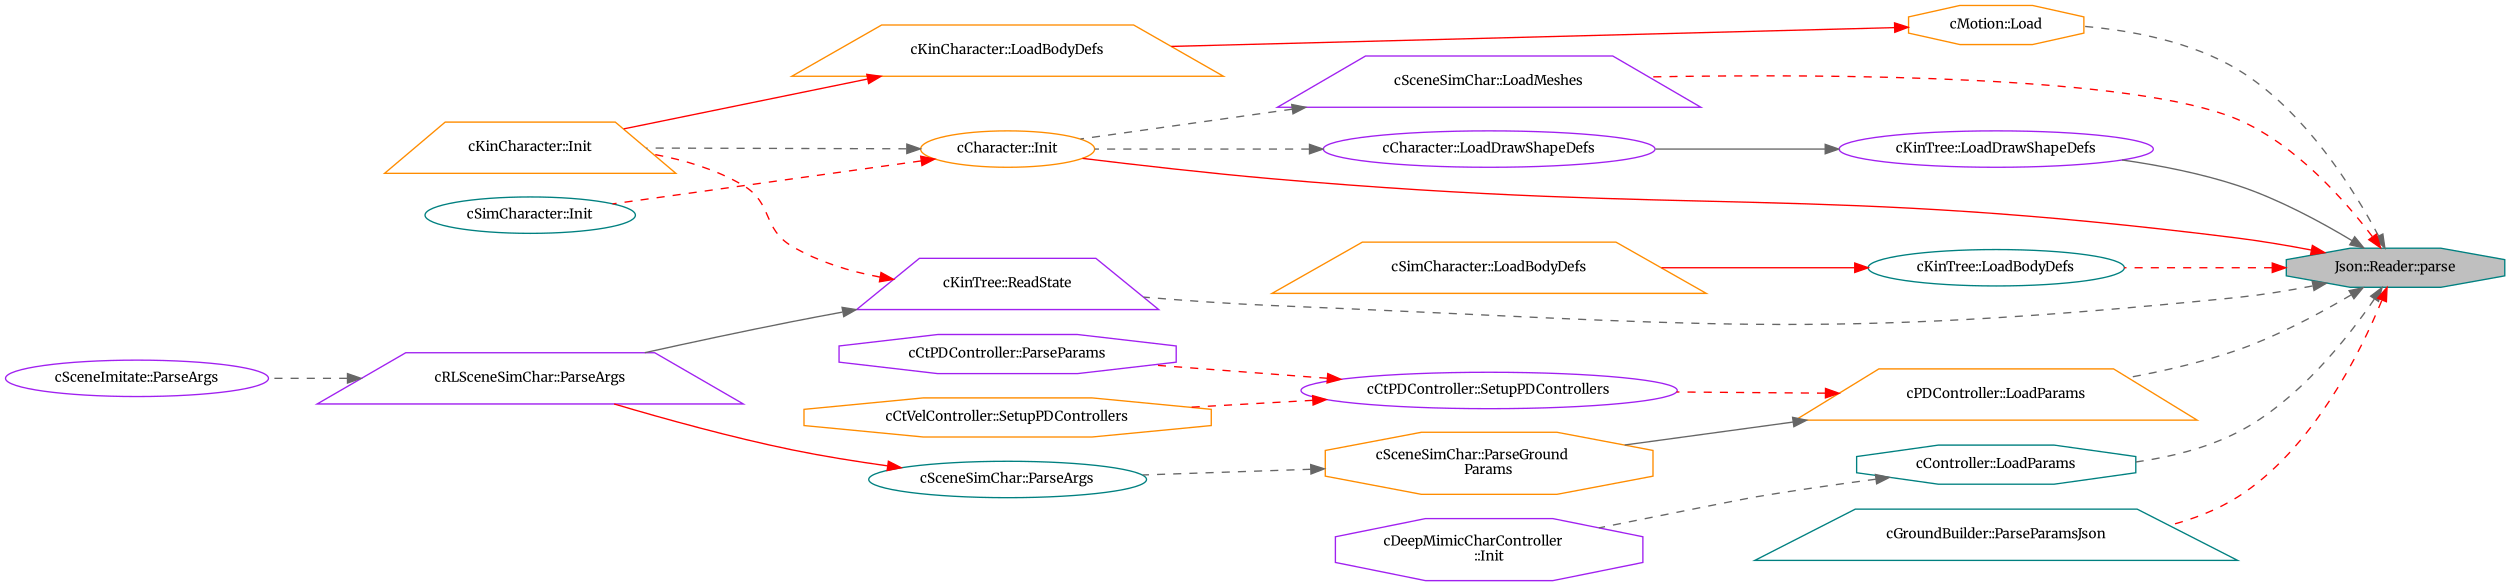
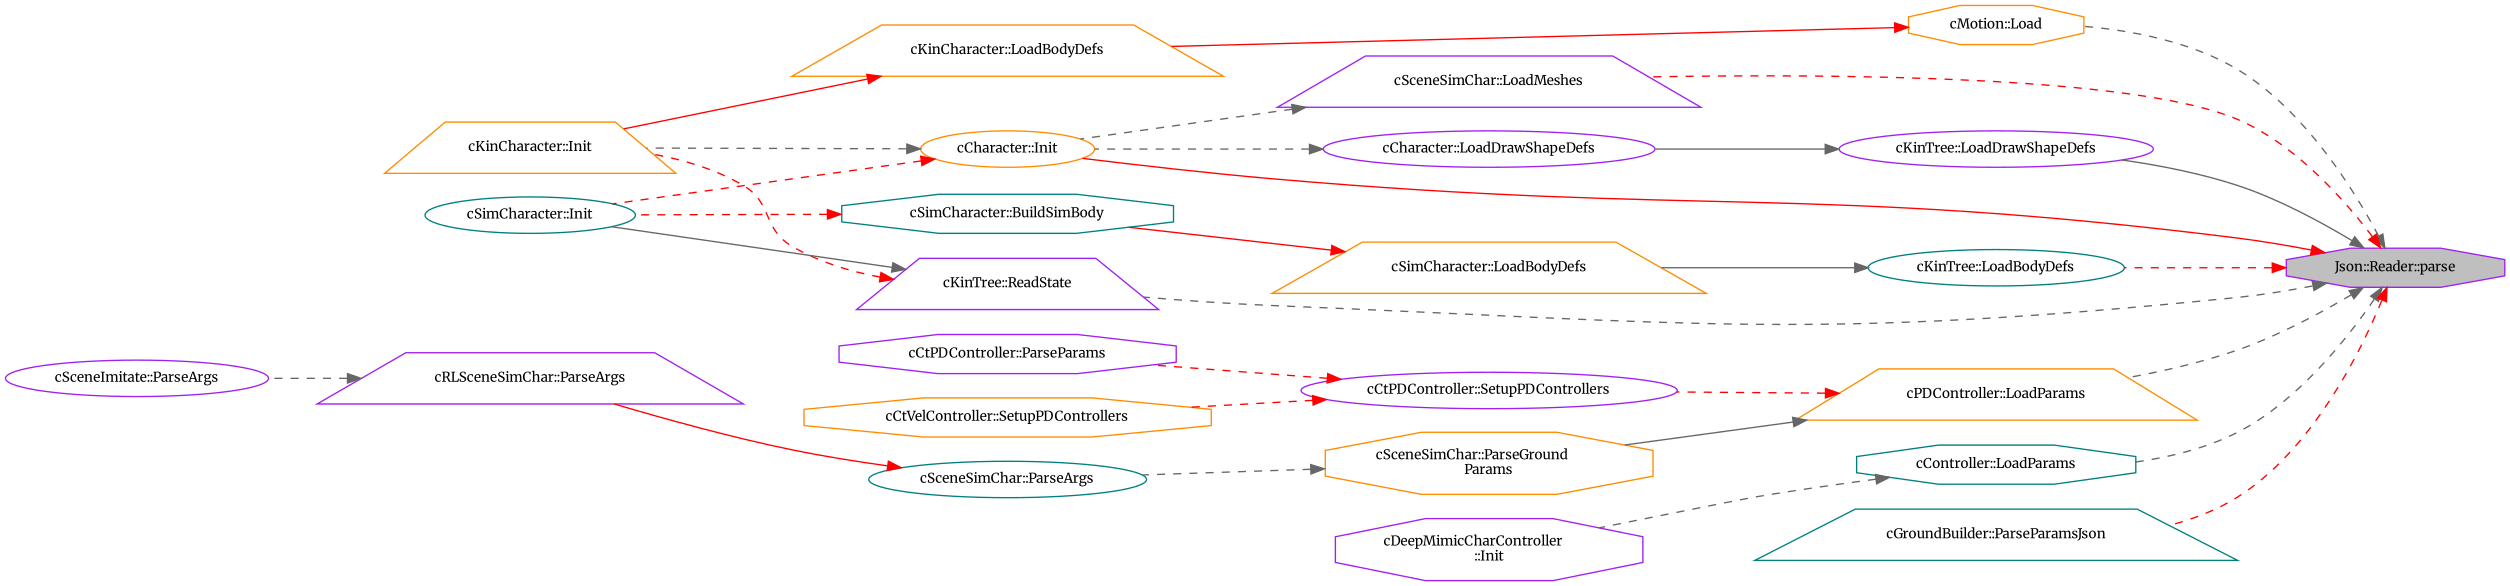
  digraph {
    fontname=Merriweather
    rankdir=RL
    node [color=purple fillcolor=white fontname=Merriweather fontsize=10 shape=octagon style=filled]
    edge [color=red dir=back fontname=Merriweather fontsize=10 labelfontname=Helvetica labelfontsize=10 style=dashed]
-   n1 [color=teal fillcolor=grey75 fontcolor=black height=0.2 label="Json::Reader::parse" width=0.4]
+   n1 [fillcolor=grey75 fontcolor=black height=0.2 label="Json::Reader::parse" width=0.4]
    n2 [color=darkorange height=0.2 label="cCharacter::Init" shape=ellipse width=0.4]
    n3 [color=darkorange height=0.2 label="cMotion::Load" width=0.4]
    n4 [color=teal height=0.2 label="cKinTree::LoadBodyDefs" shape=ellipse width=0.4]
    n5 [height=0.2 label="cKinTree::LoadDrawShapeDefs" shape=ellipse width=0.4]
    n6 [height=0.2 label="cSceneSimChar::LoadMeshes" shape=trapezium width=0.4]
    n7 [color=teal height=0.2 label="cController::LoadParams" width=0.4]
    n8 [color=darkorange height=0.2 label="cPDController::LoadParams" shape=trapezium width=0.4]
    n9 [color=teal height=0.2 label="cGroundBuilder::ParseParamsJson" shape=trapezium width=0.4]
    n10 [height=0.2 label="cKinTree::ReadState" shape=trapezium width=0.4]
    n11 [color=darkorange height=0.2 label="cKinCharacter::Init" shape=trapezium width=0.4]
    n12 [color=teal height=0.2 label="cSimCharacter::Init" shape=ellipse width=0.4]
    n13 [color=darkorange height=0.2 label="cKinCharacter::LoadBodyDefs" shape=trapezium width=0.4]
    n14 [color=darkorange height=0.2 label="cSimCharacter::LoadBodyDefs" shape=trapezium width=0.4]
    n15 [height=0.2 label="cCharacter::LoadDrawShapeDefs" shape=ellipse width=0.4]
    n16 [height=0.2 label="cDeepMimicCharController\l::Init" width=0.4]
    n17 [height=0.2 label="cCtPDController::SetupPDControllers" shape=ellipse width=0.4]
    n18 [color=darkorange height=0.2 label="cSceneSimChar::ParseGround\lParams" width=0.4]
+   n19 [color=teal height=0.2 label="cSimCharacter::BuildSimBody" width=0.4]
    n20 [height=0.2 label="cCtPDController::ParseParams" width=0.4]
    n21 [color=darkorange height=0.2 label="cCtVelController::SetupPDControllers" width=0.4]
    n22 [color=teal height=0.2 label="cSceneSimChar::ParseArgs" shape=ellipse width=0.4]
    n23 [height=0.2 label="cRLSceneSimChar::ParseArgs" shape=trapezium width=0.4]
    n24 [height=0.2 label="cSceneImitate::ParseArgs" shape=ellipse width=0.4]
    n1 -> n2 [style=solid]
    n1 -> n3 [color=gray40]
    n1 -> n4
    n1 -> n5 [color=gray40 style=solid]
    n1 -> n6
    n1 -> n7 [color=gray40]
    n1 -> n8 [color=gray40]
    n1 -> n9
    n1 -> n10 [color=gray40]
    n2 -> n11 [color=gray40]
    n2 -> n12
    n3 -> n13 [style=solid]
-   n4 -> n14 [style=solid]
+   n4 -> n14 [color=gray40 style=solid]
    n5 -> n15 [color=gray40 style=solid]
    n6 -> n2 [color=gray40]
    n7 -> n16 [color=gray40]
    n8 -> n17
    n8 -> n18 [color=gray40 style=solid]
    n10 -> n11
-   n10 -> n23 [color=gray40 style=solid]
+   n10 -> n12 [color=gray40 style=solid]
    n13 -> n11 [style=solid]
+   n14 -> n19 [style=solid]
    n15 -> n2 [color=gray40]
    n17 -> n20
    n17 -> n21
    n18 -> n22 [color=gray40]
+   n19 -> n12
    n22 -> n23 [style=solid]
    n23 -> n24 [color=gray40]
  }
